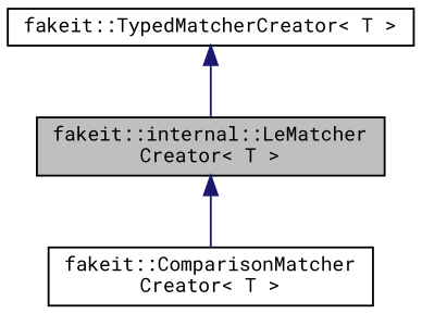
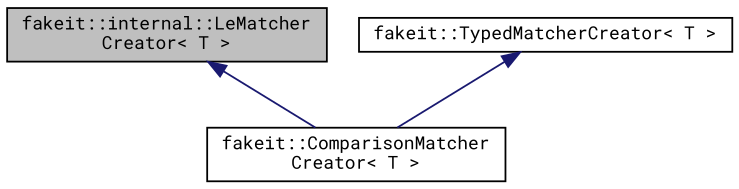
  digraph {
    fontname="Roboto Mono"
    node [color=black fillcolor=white fontname="Roboto Mono" fontsize=10 shape=record style=filled]
    edge [color=midnightblue dir=back fontname="Roboto Mono" fontsize=10 labelfontname=Helvetica labelfontsize=10 style=solid]
    n1 [fillcolor=grey75 fontcolor=black height=0.2 label="fakeit::internal::LeMatcher\lCreator\< T \>" width=0.4]
    n2 [height=0.2 label="fakeit::ComparisonMatcher\lCreator\< T \>" width=0.4]
    n3 [height=0.2 label="fakeit::TypedMatcherCreator\< T \>" width=0.4]
    n1 -> n2
-   n3 -> n1
+   n3 -> n2
  }
